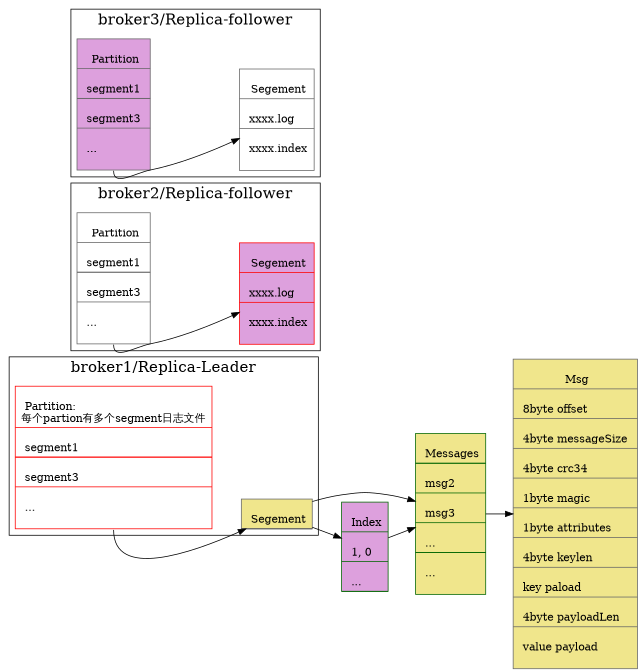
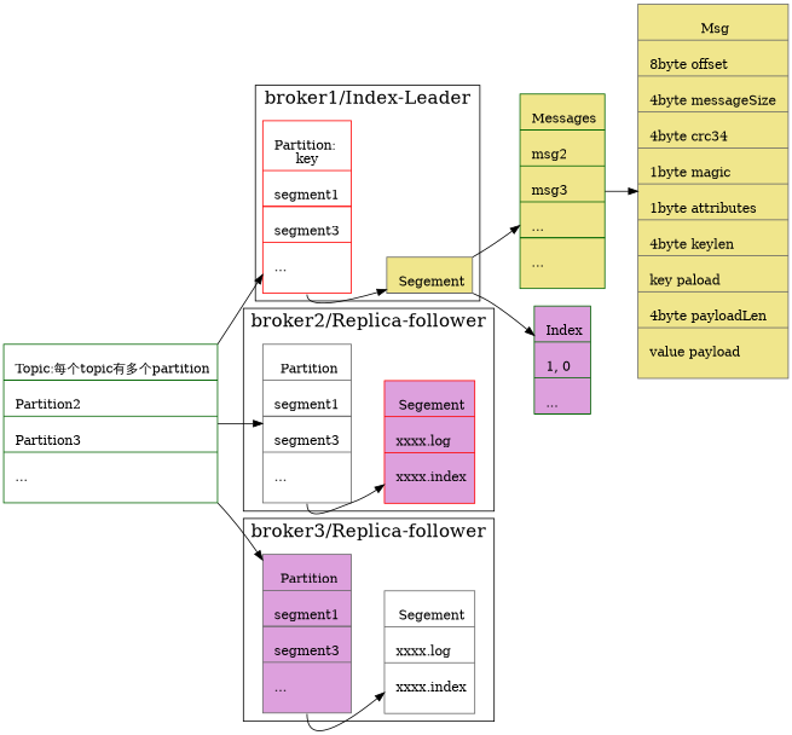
  digraph {
    newrank=true
    rankdir=LR
    node [color=gray40 fillcolor=white shape=record style=filled]
    edge [tailport=s]
-   n1 [color=red label="{{\n      Partition:\l每个partion有多个segment日志文件|\n        segment1 \l|\n        <s> segment2 \l|\n        segment3 \l|\n        ... \l\n    }}"]
+   n1 [color=red label="{{\n      Partition:\lkey|\n        segment1 \l|\n        <s> segment2 \l|\n        segment3 \l|\n        ... \l\n    }}"]
    n2 [fillcolor=khaki label="{{\n      Segement|\n        <msg> xxxx.log\l|\n        <index> xxxx.index\l\n    }}"]
    n3 [label="{{\n        Partition|\n          segment1 \l|\n          <s> segment2 \l|\n          segment3 \l|\n          ... \l\n      }}"]
    n4 [color=red fillcolor=plum label="{{\n        Segement|\n          xxxx.log\l|\n          xxxx.index\l\n      }}"]
    n5 [fillcolor=plum label="{{\n        Partition|\n          segment1 \l|\n          <s> segment2 \l|\n          segment3 \l|\n          ... \l\n      }}"]
    n6 [label="{{\n        Segement|\n          xxxx.log\l|\n          xxxx.index\l\n      }}"]
    n7 [color=darkgreen fillcolor=khaki label="{{\n      Messages|\n        <msg> msg1\l|\n        msg2\l|\n        msg3\l|\n        ...\l|\n        <msgN> msgN\l|\n        ...\l\n    }}"]
    n8 [color=darkgreen fillcolor=plum label="{{\n      Index|\n        1, 0\l|\n        ...\l|\n        <msgN> msgN, filePosition\l\n    }}"]
+   n9 [color=darkgreen label="{{\n      Topic:每个topic有多个partition|\n        <p> Partition1: 每个parition有多个副本|\n        Partition2 \l|\n        Partition3\l|\n        ...\l\n    }}"]
    n10 [fillcolor=khaki label="{{\n      Msg|\n        8byte offset\l|\n        4byte messageSize \l|\n        4byte crc34\l|\n        1byte magic\l|\n        1byte attributes\l|\n        4byte keylen\l|\n        key paload\l|\n        4byte payloadLen\l|\n        value payload\l\n    }}"]
    subgraph cluster_1 {
      fontsize=20
-     label="broker1/Replica-Leader"
+     label="broker1/Index-Leader"
      n1
      n2
    }
    subgraph cluster_2 {
      fontsize=20
      label="broker2/Replica-follower"
      n3
      n4
    }
    subgraph cluster_3 {
      fontsize=20
      label="broker3/Replica-follower"
      n5
      n6
    }
    n1 -> n2
    n2 -> n7 [tailport=msg]
    n2 -> n8 [tailport=index]
    n3 -> n4
    n5 -> n6
    n7 -> n10 [tailport=msg]
-   n8 -> n7 [headport=msgN tailport=msgN]
+   n9 -> n1 [tailport=p]
+   n9 -> n3 [tailport=p]
+   n9 -> n5 [tailport=p]
  }
